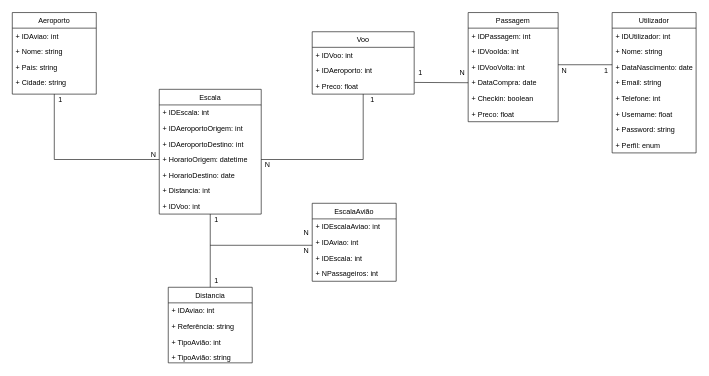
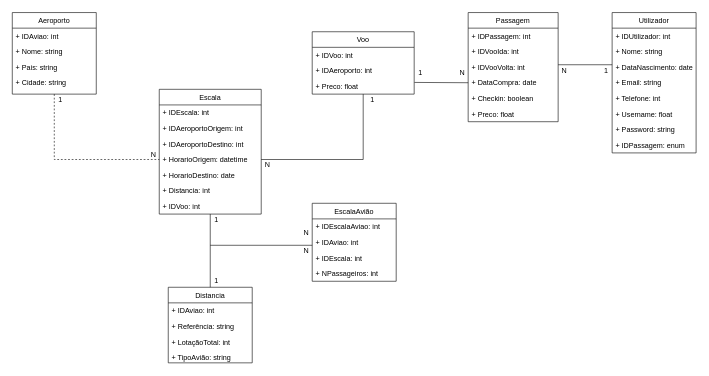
  <mxCell id="0" />
  <mxCell id="1" parent="0" />
  <mxCell id="2" style="edgeStyle=orthogonalEdgeStyle;rounded=0;orthogonalLoop=1;jettySize=auto;html=1;endArrow=none;endFill=0;" parent="1" source="3" target="29" edge="1"><mxGeometry relative="1" as="geometry" /></mxCell>
  <mxCell id="3" value="Distancia" style="swimlane;fontStyle=0;childLayout=stackLayout;horizontal=1;startSize=26;fillColor=none;horizontalStack=0;resizeParent=1;resizeParentMax=0;resizeLast=0;collapsible=1;marginBottom=0;" parent="1" vertex="1"><mxGeometry x="280" y="478" width="140" height="126" as="geometry" /></mxCell>
  <mxCell id="4" value="+ IDAviao: int" style="text;strokeColor=none;fillColor=none;align=left;verticalAlign=top;spacingLeft=4;spacingRight=4;overflow=hidden;rotatable=0;points=[[0,0.5],[1,0.5]];portConstraint=eastwest;" parent="3" vertex="1"><mxGeometry y="26" width="140" height="26" as="geometry" /></mxCell>
  <mxCell id="5" value="+ Referência: string" style="text;strokeColor=none;fillColor=none;align=left;verticalAlign=top;spacingLeft=4;spacingRight=4;overflow=hidden;rotatable=0;points=[[0,0.5],[1,0.5]];portConstraint=eastwest;" parent="3" vertex="1"><mxGeometry y="52" width="140" height="26" as="geometry" /></mxCell>
- <mxCell id="6" value="+ TipoAvião: int" style="text;strokeColor=none;fillColor=none;align=left;verticalAlign=top;spacingLeft=4;spacingRight=4;overflow=hidden;rotatable=0;points=[[0,0.5],[1,0.5]];portConstraint=eastwest;" parent="3" vertex="1"><mxGeometry y="78" width="140" height="26" as="geometry" /></mxCell>
+ <mxCell id="6" value="+ LotaçãoTotal: int" style="text;strokeColor=none;fillColor=none;align=left;verticalAlign=top;spacingLeft=4;spacingRight=4;overflow=hidden;rotatable=0;points=[[0,0.5],[1,0.5]];portConstraint=eastwest;" parent="3" vertex="1"><mxGeometry y="78" width="140" height="26" as="geometry" /></mxCell>
  <mxCell id="7" value="+ TipoAvião: string" style="text;strokeColor=none;fillColor=none;align=left;verticalAlign=top;spacingLeft=4;spacingRight=4;overflow=hidden;rotatable=0;points=[[0,0.5],[1,0.5]];portConstraint=eastwest;" parent="3" vertex="1"><mxGeometry y="104" width="140" height="22" as="geometry" /></mxCell>
  <mxCell id="8" style="edgeStyle=orthogonalEdgeStyle;rounded=0;orthogonalLoop=1;jettySize=auto;html=1;endArrow=none;endFill=0;" parent="1" source="9" target="33" edge="1"><mxGeometry relative="1" as="geometry" /></mxCell>
  <mxCell id="9" value="Voo" style="swimlane;fontStyle=0;childLayout=stackLayout;horizontal=1;startSize=26;fillColor=none;horizontalStack=0;resizeParent=1;resizeParentMax=0;resizeLast=0;collapsible=1;marginBottom=0;" parent="1" vertex="1"><mxGeometry x="520" y="52" width="170" height="104" as="geometry" /></mxCell>
  <mxCell id="10" value="+ IDVoo: int" style="text;strokeColor=none;fillColor=none;align=left;verticalAlign=top;spacingLeft=4;spacingRight=4;overflow=hidden;rotatable=0;points=[[0,0.5],[1,0.5]];portConstraint=eastwest;" parent="9" vertex="1"><mxGeometry y="26" width="170" height="26" as="geometry" /></mxCell>
  <mxCell id="11" value="+ IDAeroporto: int" style="text;strokeColor=none;fillColor=none;align=left;verticalAlign=top;spacingLeft=4;spacingRight=4;overflow=hidden;rotatable=0;points=[[0,0.5],[1,0.5]];portConstraint=eastwest;" parent="9" vertex="1"><mxGeometry y="52" width="170" height="26" as="geometry" /></mxCell>
  <mxCell id="12" value="+ Preco: float" style="text;strokeColor=none;fillColor=none;align=left;verticalAlign=top;spacingLeft=4;spacingRight=4;overflow=hidden;rotatable=0;points=[[0,0.5],[1,0.5]];portConstraint=eastwest;" parent="9" vertex="1"><mxGeometry y="78" width="170" height="26" as="geometry" /></mxCell>
  <mxCell id="13" value="Passagem" style="swimlane;fontStyle=0;childLayout=stackLayout;horizontal=1;startSize=26;fillColor=none;horizontalStack=0;resizeParent=1;resizeParentMax=0;resizeLast=0;collapsible=1;marginBottom=0;" parent="1" vertex="1"><mxGeometry x="780" y="20" width="150" height="182" as="geometry" /></mxCell>
  <mxCell id="14" value="+ IDPassagem: int" style="text;strokeColor=none;fillColor=none;align=left;verticalAlign=top;spacingLeft=4;spacingRight=4;overflow=hidden;rotatable=0;points=[[0,0.5],[1,0.5]];portConstraint=eastwest;" parent="13" vertex="1"><mxGeometry y="26" width="150" height="26" as="geometry" /></mxCell>
  <mxCell id="15" value="+ IDVooIda: int" style="text;strokeColor=none;fillColor=none;align=left;verticalAlign=top;spacingLeft=4;spacingRight=4;overflow=hidden;rotatable=0;points=[[0,0.5],[1,0.5]];portConstraint=eastwest;" parent="13" vertex="1"><mxGeometry y="52" width="150" height="26" as="geometry" /></mxCell>
  <mxCell id="16" value="+ IDVooVolta: int" style="text;strokeColor=none;fillColor=none;align=left;verticalAlign=top;spacingLeft=4;spacingRight=4;overflow=hidden;rotatable=0;points=[[0,0.5],[1,0.5]];portConstraint=eastwest;" parent="13" vertex="1"><mxGeometry y="78" width="150" height="26" as="geometry" /></mxCell>
  <mxCell id="17" value="+ DataCompra: date" style="text;strokeColor=none;fillColor=none;align=left;verticalAlign=top;spacingLeft=4;spacingRight=4;overflow=hidden;rotatable=0;points=[[0,0.5],[1,0.5]];portConstraint=eastwest;" parent="13" vertex="1"><mxGeometry y="104" width="150" height="26" as="geometry" /></mxCell>
  <mxCell id="18" value="+ Checkin: boolean" style="text;strokeColor=none;fillColor=none;align=left;verticalAlign=top;spacingLeft=4;spacingRight=4;overflow=hidden;rotatable=0;points=[[0,0.5],[1,0.5]];portConstraint=eastwest;" parent="13" vertex="1"><mxGeometry y="130" width="150" height="26" as="geometry" /></mxCell>
  <mxCell id="19" value="+ Preco: float" style="text;strokeColor=none;fillColor=none;align=left;verticalAlign=top;spacingLeft=4;spacingRight=4;overflow=hidden;rotatable=0;points=[[0,0.5],[1,0.5]];portConstraint=eastwest;" parent="13" vertex="1"><mxGeometry y="156" width="150" height="26" as="geometry" /></mxCell>
  <mxCell id="20" value="Utilizador" style="swimlane;fontStyle=0;childLayout=stackLayout;horizontal=1;startSize=26;fillColor=none;horizontalStack=0;resizeParent=1;resizeParentMax=0;resizeLast=0;collapsible=1;marginBottom=0;" parent="1" vertex="1"><mxGeometry x="1020" y="20" width="140" height="234" as="geometry" /></mxCell>
  <mxCell id="21" value="+ IDUtilizador: int" style="text;strokeColor=none;fillColor=none;align=left;verticalAlign=top;spacingLeft=4;spacingRight=4;overflow=hidden;rotatable=0;points=[[0,0.5],[1,0.5]];portConstraint=eastwest;" parent="20" vertex="1"><mxGeometry y="26" width="140" height="26" as="geometry" /></mxCell>
  <mxCell id="22" value="+ Nome: string" style="text;strokeColor=none;fillColor=none;align=left;verticalAlign=top;spacingLeft=4;spacingRight=4;overflow=hidden;rotatable=0;points=[[0,0.5],[1,0.5]];portConstraint=eastwest;" parent="20" vertex="1"><mxGeometry y="52" width="140" height="26" as="geometry" /></mxCell>
  <mxCell id="23" value="+ DataNascimento: date" style="text;strokeColor=none;fillColor=none;align=left;verticalAlign=top;spacingLeft=4;spacingRight=4;overflow=hidden;rotatable=0;points=[[0,0.5],[1,0.5]];portConstraint=eastwest;" parent="20" vertex="1"><mxGeometry y="78" width="140" height="26" as="geometry" /></mxCell>
  <mxCell id="24" value="+ Email: string" style="text;strokeColor=none;fillColor=none;align=left;verticalAlign=top;spacingLeft=4;spacingRight=4;overflow=hidden;rotatable=0;points=[[0,0.5],[1,0.5]];portConstraint=eastwest;" parent="20" vertex="1"><mxGeometry y="104" width="140" height="26" as="geometry" /></mxCell>
  <mxCell id="25" value="+ Telefone: int" style="text;strokeColor=none;fillColor=none;align=left;verticalAlign=top;spacingLeft=4;spacingRight=4;overflow=hidden;rotatable=0;points=[[0,0.5],[1,0.5]];portConstraint=eastwest;" parent="20" vertex="1"><mxGeometry y="130" width="140" height="26" as="geometry" /></mxCell>
  <mxCell id="26" value="+ Username: float" style="text;strokeColor=none;fillColor=none;align=left;verticalAlign=top;spacingLeft=4;spacingRight=4;overflow=hidden;rotatable=0;points=[[0,0.5],[1,0.5]];portConstraint=eastwest;" parent="20" vertex="1"><mxGeometry y="156" width="140" height="26" as="geometry" /></mxCell>
  <mxCell id="27" value="+ Password: string" style="text;strokeColor=none;fillColor=none;align=left;verticalAlign=top;spacingLeft=4;spacingRight=4;overflow=hidden;rotatable=0;points=[[0,0.5],[1,0.5]];portConstraint=eastwest;" parent="20" vertex="1"><mxGeometry y="182" width="140" height="26" as="geometry" /></mxCell>
- <mxCell id="28" value="+ Perfil: enum" style="text;strokeColor=none;fillColor=none;align=left;verticalAlign=top;spacingLeft=4;spacingRight=4;overflow=hidden;rotatable=0;points=[[0,0.5],[1,0.5]];portConstraint=eastwest;" parent="20" vertex="1"><mxGeometry y="208" width="140" height="26" as="geometry" /></mxCell>
+ <mxCell id="28" value="+ IDPassagem: enum" style="text;strokeColor=none;fillColor=none;align=left;verticalAlign=top;spacingLeft=4;spacingRight=4;overflow=hidden;rotatable=0;points=[[0,0.5],[1,0.5]];portConstraint=eastwest;" parent="20" vertex="1"><mxGeometry y="208" width="140" height="26" as="geometry" /></mxCell>
  <mxCell id="29" value="Escala" style="swimlane;fontStyle=0;childLayout=stackLayout;horizontal=1;startSize=26;fillColor=none;horizontalStack=0;resizeParent=1;resizeParentMax=0;resizeLast=0;collapsible=1;marginBottom=0;" parent="1" vertex="1"><mxGeometry x="265" y="148" width="170" height="208" as="geometry" /></mxCell>
  <mxCell id="30" value="+ IDEscala: int" style="text;strokeColor=none;fillColor=none;align=left;verticalAlign=top;spacingLeft=4;spacingRight=4;overflow=hidden;rotatable=0;points=[[0,0.5],[1,0.5]];portConstraint=eastwest;" parent="29" vertex="1"><mxGeometry y="26" width="170" height="26" as="geometry" /></mxCell>
  <mxCell id="31" value="+ IDAeroportoOrigem: int" style="text;strokeColor=none;fillColor=none;align=left;verticalAlign=top;spacingLeft=4;spacingRight=4;overflow=hidden;rotatable=0;points=[[0,0.5],[1,0.5]];portConstraint=eastwest;" parent="29" vertex="1"><mxGeometry y="52" width="170" height="26" as="geometry" /></mxCell>
  <mxCell id="32" value="+ IDAeroportoDestino: int" style="text;strokeColor=none;fillColor=none;align=left;verticalAlign=top;spacingLeft=4;spacingRight=4;overflow=hidden;rotatable=0;points=[[0,0.5],[1,0.5]];portConstraint=eastwest;" parent="29" vertex="1"><mxGeometry y="78" width="170" height="26" as="geometry" /></mxCell>
  <mxCell id="33" value="+ HorarioOrigem: datetime" style="text;strokeColor=none;fillColor=none;align=left;verticalAlign=top;spacingLeft=4;spacingRight=4;overflow=hidden;rotatable=0;points=[[0,0.5],[1,0.5]];portConstraint=eastwest;" parent="29" vertex="1"><mxGeometry y="104" width="170" height="26" as="geometry" /></mxCell>
  <mxCell id="34" value="+ HorarioDestino: date" style="text;strokeColor=none;fillColor=none;align=left;verticalAlign=top;spacingLeft=4;spacingRight=4;overflow=hidden;rotatable=0;points=[[0,0.5],[1,0.5]];portConstraint=eastwest;" parent="29" vertex="1"><mxGeometry y="130" width="170" height="26" as="geometry" /></mxCell>
  <mxCell id="35" value="+ Distancia: int" style="text;strokeColor=none;fillColor=none;align=left;verticalAlign=top;spacingLeft=4;spacingRight=4;overflow=hidden;rotatable=0;points=[[0,0.5],[1,0.5]];portConstraint=eastwest;" parent="29" vertex="1"><mxGeometry y="156" width="170" height="26" as="geometry" /></mxCell>
  <mxCell id="36" value="+ IDVoo: int" style="text;strokeColor=none;fillColor=none;align=left;verticalAlign=top;spacingLeft=4;spacingRight=4;overflow=hidden;rotatable=0;points=[[0,0.5],[1,0.5]];portConstraint=eastwest;" parent="29" vertex="1"><mxGeometry y="182" width="170" height="26" as="geometry" /></mxCell>
- <mxCell id="37" style="edgeStyle=orthogonalEdgeStyle;rounded=0;orthogonalLoop=1;jettySize=auto;html=1;entryX=0;entryY=0.5;entryDx=0;entryDy=0;endArrow=none;endFill=0;" parent="1" source="38" target="33" edge="1"><mxGeometry relative="1" as="geometry"><mxPoint x="90" y="268" as="targetPoint" /></mxGeometry></mxCell>
+ <mxCell id="37" style="edgeStyle=orthogonalEdgeStyle;rounded=0;orthogonalLoop=1;jettySize=auto;html=1;entryX=0;entryY=0.5;entryDx=0;entryDy=0;endArrow=none;endFill=0;dashed=1;" parent="1" source="38" target="33" edge="1"><mxGeometry relative="1" as="geometry"><mxPoint x="90" y="268" as="targetPoint" /></mxGeometry></mxCell>
  <mxCell id="38" value="Aeroporto" style="swimlane;fontStyle=0;childLayout=stackLayout;horizontal=1;startSize=26;fillColor=none;horizontalStack=0;resizeParent=1;resizeParentMax=0;resizeLast=0;collapsible=1;marginBottom=0;" parent="1" vertex="1"><mxGeometry x="20" y="20" width="140" height="136" as="geometry" /></mxCell>
  <mxCell id="39" value="+ IDAviao: int" style="text;strokeColor=none;fillColor=none;align=left;verticalAlign=top;spacingLeft=4;spacingRight=4;overflow=hidden;rotatable=0;points=[[0,0.5],[1,0.5]];portConstraint=eastwest;" parent="38" vertex="1"><mxGeometry y="26" width="140" height="26" as="geometry" /></mxCell>
  <mxCell id="40" value="+ Nome: string" style="text;strokeColor=none;fillColor=none;align=left;verticalAlign=top;spacingLeft=4;spacingRight=4;overflow=hidden;rotatable=0;points=[[0,0.5],[1,0.5]];portConstraint=eastwest;" parent="38" vertex="1"><mxGeometry y="52" width="140" height="26" as="geometry" /></mxCell>
  <mxCell id="41" value="+ Pais: string" style="text;strokeColor=none;fillColor=none;align=left;verticalAlign=top;spacingLeft=4;spacingRight=4;overflow=hidden;rotatable=0;points=[[0,0.5],[1,0.5]];portConstraint=eastwest;" parent="38" vertex="1"><mxGeometry y="78" width="140" height="26" as="geometry" /></mxCell>
  <mxCell id="42" value="+ Cidade: string" style="text;strokeColor=none;fillColor=none;align=left;verticalAlign=top;spacingLeft=4;spacingRight=4;overflow=hidden;rotatable=0;points=[[0,0.5],[1,0.5]];portConstraint=eastwest;" parent="38" vertex="1"><mxGeometry y="104" width="140" height="32" as="geometry" /></mxCell>
  <mxCell id="43" value="N" style="text;html=1;align=center;verticalAlign=middle;resizable=0;points=[];autosize=1;strokeColor=none;" parent="1" vertex="1"><mxGeometry x="930" y="108" width="20" height="20" as="geometry" /></mxCell>
  <mxCell id="44" value="" style="endArrow=none;html=1;entryX=0;entryY=0.5;entryDx=0;entryDy=0;exitX=1.003;exitY=0.25;exitDx=0;exitDy=0;exitPerimeter=0;" parent="1" source="12" target="17" edge="1"><mxGeometry width="50" height="50" relative="1" as="geometry"><mxPoint x="710" y="111" as="sourcePoint" /><mxPoint x="710" y="148" as="targetPoint" /></mxGeometry></mxCell>
  <mxCell id="45" value="1" style="text;html=1;align=center;verticalAlign=middle;resizable=0;points=[];autosize=1;strokeColor=none;" parent="1" vertex="1"><mxGeometry x="350" y="458" width="20" height="20" as="geometry" /></mxCell>
  <mxCell id="46" value="1" style="text;html=1;align=center;verticalAlign=middle;resizable=0;points=[];autosize=1;strokeColor=none;" parent="1" vertex="1"><mxGeometry x="350" y="356" width="20" height="20" as="geometry" /></mxCell>
  <mxCell id="47" value="1" style="text;html=1;align=center;verticalAlign=middle;resizable=0;points=[];autosize=1;strokeColor=none;" parent="1" vertex="1"><mxGeometry x="610" y="156" width="20" height="20" as="geometry" /></mxCell>
  <mxCell id="48" value="N" style="text;html=1;align=center;verticalAlign=middle;resizable=0;points=[];autosize=1;strokeColor=none;" parent="1" vertex="1"><mxGeometry x="435" y="264" width="20" height="20" as="geometry" /></mxCell>
  <mxCell id="49" value="1" style="text;html=1;align=center;verticalAlign=middle;resizable=0;points=[];autosize=1;strokeColor=none;" parent="1" vertex="1"><mxGeometry x="90" y="156" width="20" height="20" as="geometry" /></mxCell>
  <mxCell id="50" value="N" style="text;html=1;align=center;verticalAlign=middle;resizable=0;points=[];autosize=1;strokeColor=none;" parent="1" vertex="1"><mxGeometry x="245" y="248" width="20" height="20" as="geometry" /></mxCell>
  <mxCell id="51" value="N" style="text;html=1;align=center;verticalAlign=middle;resizable=0;points=[];autosize=1;strokeColor=none;" parent="1" vertex="1"><mxGeometry x="760" y="110" width="20" height="20" as="geometry" /></mxCell>
  <mxCell id="52" value="1" style="text;html=1;align=center;verticalAlign=middle;resizable=0;points=[];autosize=1;strokeColor=none;" parent="1" vertex="1"><mxGeometry x="690" y="110" width="20" height="20" as="geometry" /></mxCell>
  <mxCell id="53" value="" style="endArrow=none;html=1;entryX=0;entryY=0.75;entryDx=0;entryDy=0;" parent="1" edge="1"><mxGeometry width="50" height="50" relative="1" as="geometry"><mxPoint x="930" y="107" as="sourcePoint" /><mxPoint x="1020" y="107" as="targetPoint" /></mxGeometry></mxCell>
  <mxCell id="54" value="1" style="text;html=1;align=center;verticalAlign=middle;resizable=0;points=[];autosize=1;strokeColor=none;" parent="1" vertex="1"><mxGeometry x="1000" y="108" width="20" height="20" as="geometry" /></mxCell>
  <mxCell id="55" value="EscalaAvião" style="swimlane;fontStyle=0;childLayout=stackLayout;horizontal=1;startSize=26;fillColor=none;horizontalStack=0;resizeParent=1;resizeParentMax=0;resizeLast=0;collapsible=1;marginBottom=0;" parent="1" vertex="1"><mxGeometry x="520" y="338" width="140" height="130" as="geometry" /></mxCell>
  <mxCell id="56" value="+ IDEscalaAviao: int" style="text;strokeColor=none;fillColor=none;align=left;verticalAlign=top;spacingLeft=4;spacingRight=4;overflow=hidden;rotatable=0;points=[[0,0.5],[1,0.5]];portConstraint=eastwest;" parent="55" vertex="1"><mxGeometry y="26" width="140" height="26" as="geometry" /></mxCell>
  <mxCell id="57" value="+ IDAviao: int" style="text;strokeColor=none;fillColor=none;align=left;verticalAlign=top;spacingLeft=4;spacingRight=4;overflow=hidden;rotatable=0;points=[[0,0.5],[1,0.5]];portConstraint=eastwest;" parent="55" vertex="1"><mxGeometry y="52" width="140" height="26" as="geometry" /></mxCell>
  <mxCell id="58" value="+ IDEscala: int" style="text;strokeColor=none;fillColor=none;align=left;verticalAlign=top;spacingLeft=4;spacingRight=4;overflow=hidden;rotatable=0;points=[[0,0.5],[1,0.5]];portConstraint=eastwest;" parent="55" vertex="1"><mxGeometry y="78" width="140" height="26" as="geometry" /></mxCell>
  <mxCell id="59" value="+ NPassageiros: int" style="text;strokeColor=none;fillColor=none;align=left;verticalAlign=top;spacingLeft=4;spacingRight=4;overflow=hidden;rotatable=0;points=[[0,0.5],[1,0.5]];portConstraint=eastwest;" parent="55" vertex="1"><mxGeometry y="104" width="140" height="26" as="geometry" /></mxCell>
  <mxCell id="60" value="N" style="text;html=1;align=center;verticalAlign=middle;resizable=0;points=[];autosize=1;strokeColor=none;" parent="1" vertex="1"><mxGeometry x="500" y="408" width="20" height="20" as="geometry" /></mxCell>
  <mxCell id="61" value="N" style="text;html=1;align=center;verticalAlign=middle;resizable=0;points=[];autosize=1;strokeColor=none;" parent="1" vertex="1"><mxGeometry x="500" y="378" width="20" height="20" as="geometry" /></mxCell>
  <mxCell id="62" value="" style="endArrow=none;html=1;" parent="1" edge="1"><mxGeometry width="50" height="50" relative="1" as="geometry"><mxPoint x="350" y="408" as="sourcePoint" /><mxPoint x="520" y="408" as="targetPoint" /></mxGeometry></mxCell>
